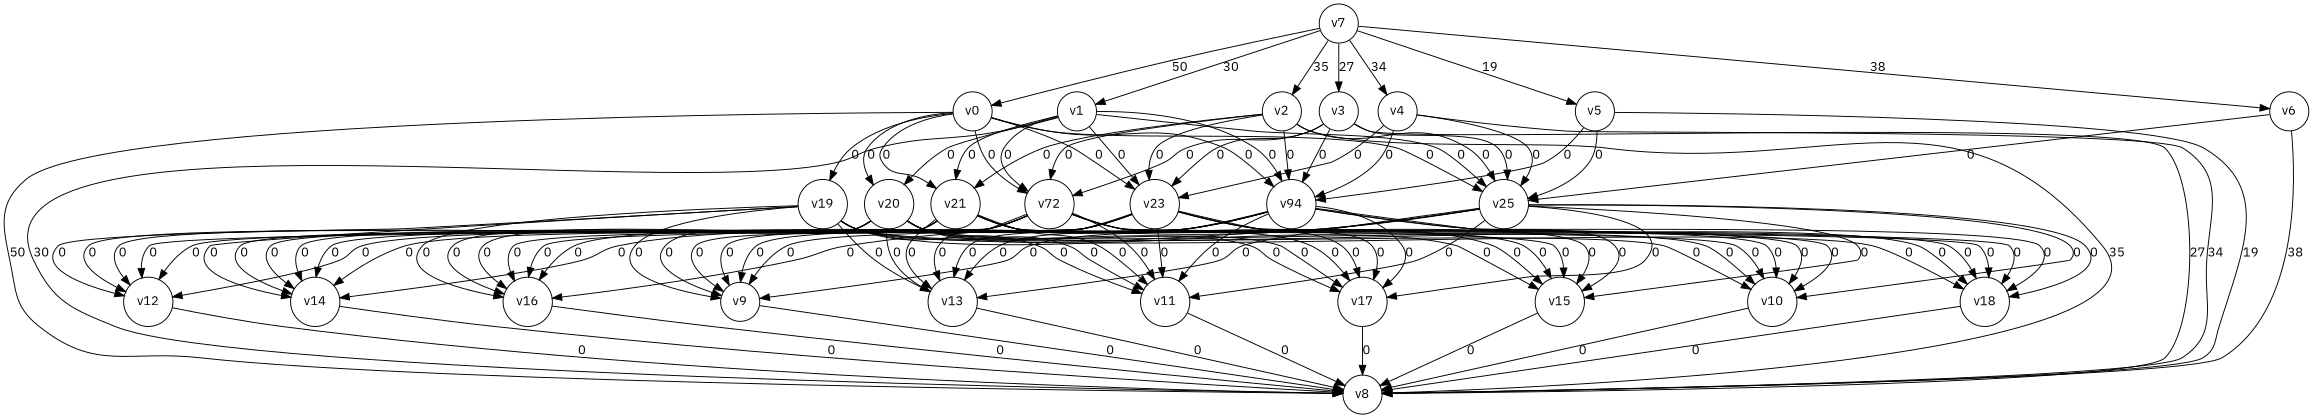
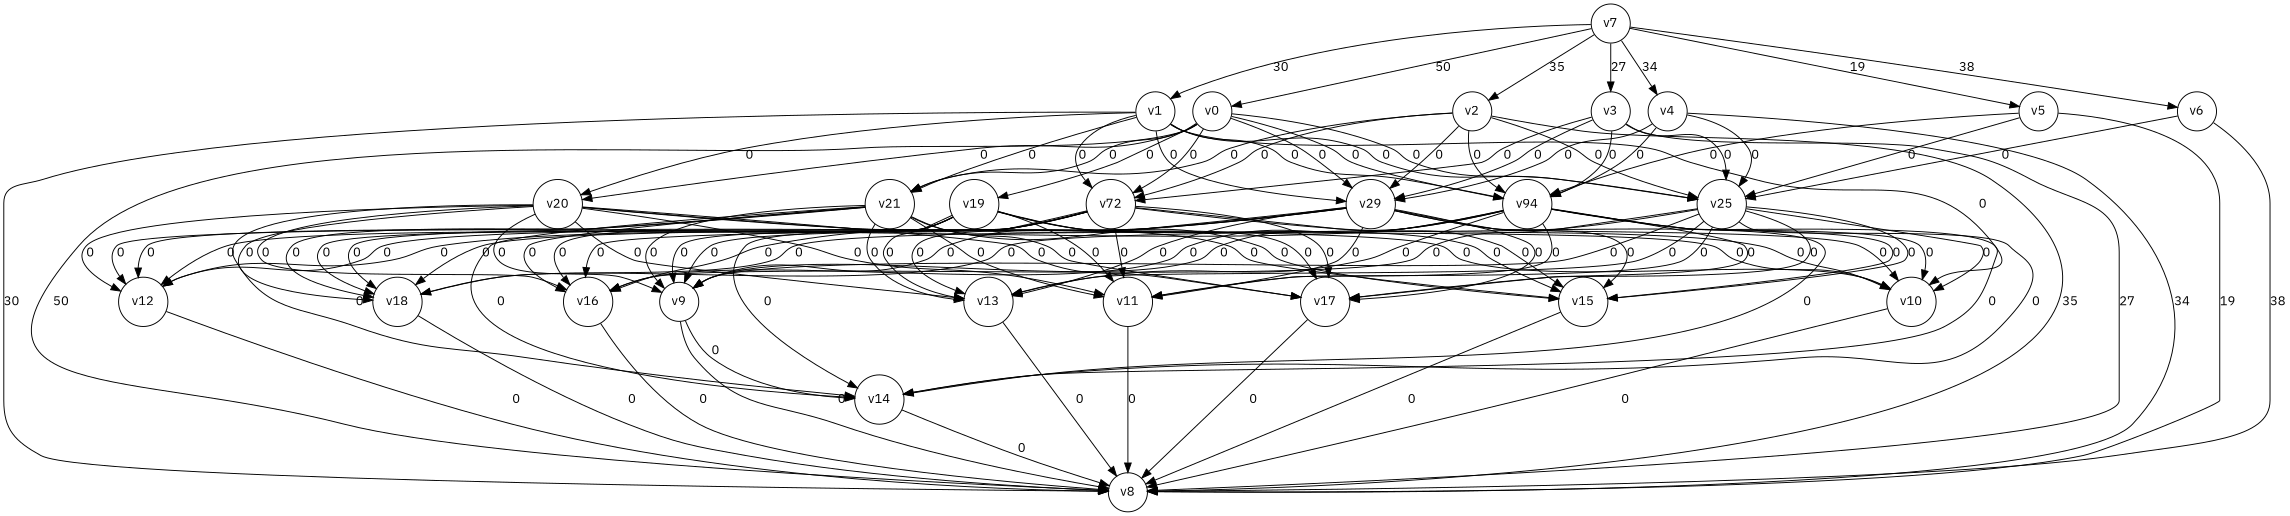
  digraph {
    fontname="IBM Plex Sans"
    node [fontname="IBM Plex Sans" shape=circle]
    edge [fontname="IBM Plex Sans"]
    n1 [label=v0]
    n2 [label=v8]
    n3 [label=v19]
    n4 [label=v20]
    n5 [label=v21]
    n6 [label=v72]
-   n7 [label=v23]
+   n7 [label=v29]
    n8 [label=v94]
    n9 [label=v25]
    n10 [label=v9]
    n11 [label=v10]
    n12 [label=v11]
    n13 [label=v12]
    n14 [label=v13]
    n15 [label=v14]
    n16 [label=v15]
    n17 [label=v16]
    n18 [label=v17]
    n19 [label=v18]
    n20 [label=v1]
    n21 [label=v2]
    n22 [label=v3]
    n23 [label=v4]
    n24 [label=v5]
    n25 [label=v6]
    n26 [label=v7]
    n1 -> n2 [label=50]
    n1 -> n3 [label=0]
    n1 -> n4 [label=0]
    n1 -> n5 [label=0]
    n1 -> n6 [label=0]
    n1 -> n7 [label=0]
    n1 -> n8 [label=0]
    n1 -> n9 [label=0]
    n3 -> n10 [label=0]
    n3 -> n11 [label=0]
    n3 -> n12 [label=0]
    n3 -> n13 [label=0]
    n3 -> n14 [label=0]
-   n3 -> n15 [label=0]
+   n10 -> n15 [label=0]
    n3 -> n16 [label=0]
    n3 -> n17 [label=0]
    n3 -> n18 [label=0]
    n3 -> n19 [label=0]
    n4 -> n10 [label=0]
    n4 -> n11 [label=0]
    n4 -> n12 [label=0]
    n4 -> n13 [label=0]
    n4 -> n14 [label=0]
    n4 -> n15 [label=0]
    n4 -> n16 [label=0]
    n4 -> n17 [label=0]
    n4 -> n18 [label=0]
    n4 -> n19 [label=0]
    n5 -> n10 [label=0]
-   n5 -> n11 [label=0]
+   n20 -> n11 [label=0]
    n5 -> n12 [label=0]
    n5 -> n13 [label=0]
    n5 -> n14 [label=0]
    n5 -> n15 [label=0]
    n5 -> n16 [label=0]
    n5 -> n17 [label=0]
    n5 -> n18 [label=0]
    n5 -> n19 [label=0]
    n6 -> n10 [label=0]
    n6 -> n11 [label=0]
    n6 -> n12 [label=0]
    n6 -> n13 [label=0]
    n6 -> n14 [label=0]
    n6 -> n15 [label=0]
    n6 -> n16 [label=0]
    n6 -> n17 [label=0]
    n6 -> n18 [label=0]
    n6 -> n19 [label=0]
    n7 -> n10 [label=0]
    n7 -> n11 [label=0]
    n7 -> n12 [label=0]
    n7 -> n13 [label=0]
    n7 -> n14 [label=0]
    n7 -> n15 [label=0]
    n7 -> n16 [label=0]
    n7 -> n17 [label=0]
    n7 -> n18 [label=0]
    n7 -> n19 [label=0]
    n8 -> n10 [label=0]
    n8 -> n11 [label=0]
    n8 -> n12 [label=0]
    n8 -> n13 [label=0]
    n8 -> n14 [label=0]
    n8 -> n15 [label=0]
    n8 -> n16 [label=0]
    n8 -> n17 [label=0]
    n8 -> n18 [label=0]
    n8 -> n19 [label=0]
    n9 -> n10 [label=0]
    n9 -> n11 [label=0]
    n9 -> n12 [label=0]
    n9 -> n14 [label=0]
    n9 -> n15 [label=0]
    n9 -> n16 [label=0]
    n9 -> n17 [label=0]
    n9 -> n18 [label=0]
    n9 -> n19 [label=0]
    n10 -> n2 [label=0]
    n11 -> n2 [label=0]
    n12 -> n2 [label=0]
    n13 -> n2 [label=0]
    n14 -> n2 [label=0]
    n15 -> n2 [label=0]
    n16 -> n2 [label=0]
    n17 -> n2 [label=0]
    n18 -> n2 [label=0]
    n19 -> n2 [label=0]
    n20 -> n2 [label=30]
    n20 -> n4 [label=0]
    n20 -> n5 [label=0]
    n20 -> n6 [label=0]
    n20 -> n7 [label=0]
    n20 -> n8 [label=0]
    n20 -> n9 [label=0]
    n21 -> n2 [label=35]
    n21 -> n5 [label=0]
    n21 -> n6 [label=0]
    n21 -> n7 [label=0]
    n21 -> n8 [label=0]
    n21 -> n9 [label=0]
    n22 -> n2 [label=27]
    n22 -> n6 [label=0]
    n22 -> n7 [label=0]
    n22 -> n8 [label=0]
    n22 -> n9 [label=0]
    n23 -> n2 [label=34]
    n23 -> n7 [label=0]
    n23 -> n8 [label=0]
    n23 -> n9 [label=0]
    n24 -> n2 [label=19]
    n24 -> n8 [label=0]
    n24 -> n9 [label=0]
    n25 -> n2 [label=38]
    n25 -> n9 [label=0]
    n26 -> n1 [label=50]
    n26 -> n20 [label=30]
    n26 -> n21 [label=35]
    n26 -> n22 [label=27]
    n26 -> n23 [label=34]
    n26 -> n24 [label=19]
    n26 -> n25 [label=38]
  }
